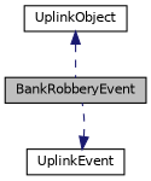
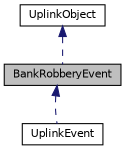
  digraph {
    node [color=black fillcolor=white fontname=Helvetica fontsize=10 shape=record style=filled]
    edge [color=midnightblue dir=back fontname=Helvetica fontsize=10 labelfontname=Helvetica labelfontsize=10 style=dashed]
    n1 [fillcolor=grey75 fontcolor=black height=0.2 label=BankRobberyEvent width=0.4]
    n2 [height=0.2 label=UplinkEvent width=0.4]
    n3 [height=0.2 label=UplinkObject width=0.4]
-   n2 -> n1
+   n1 -> n2
    n3 -> n1
  }
